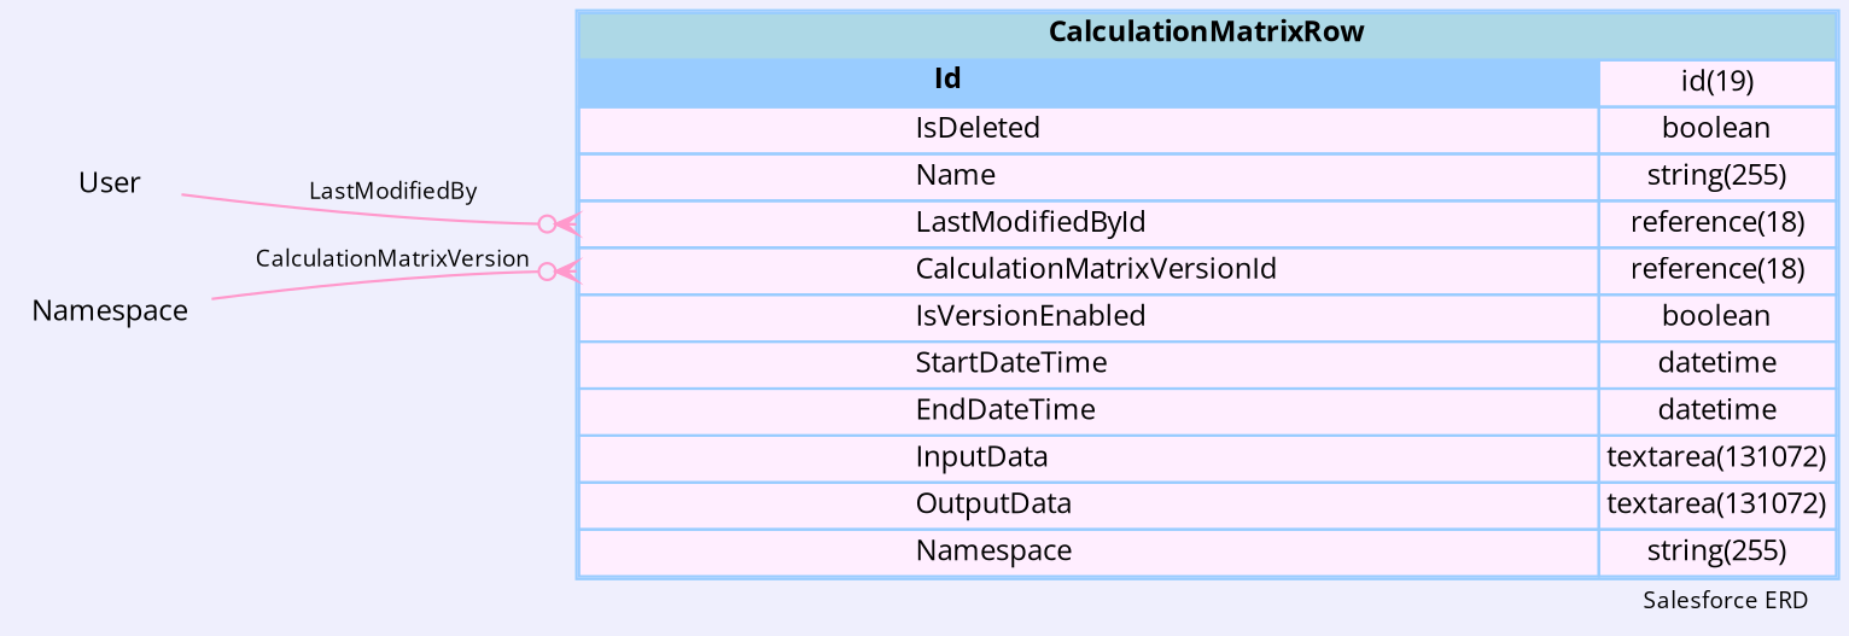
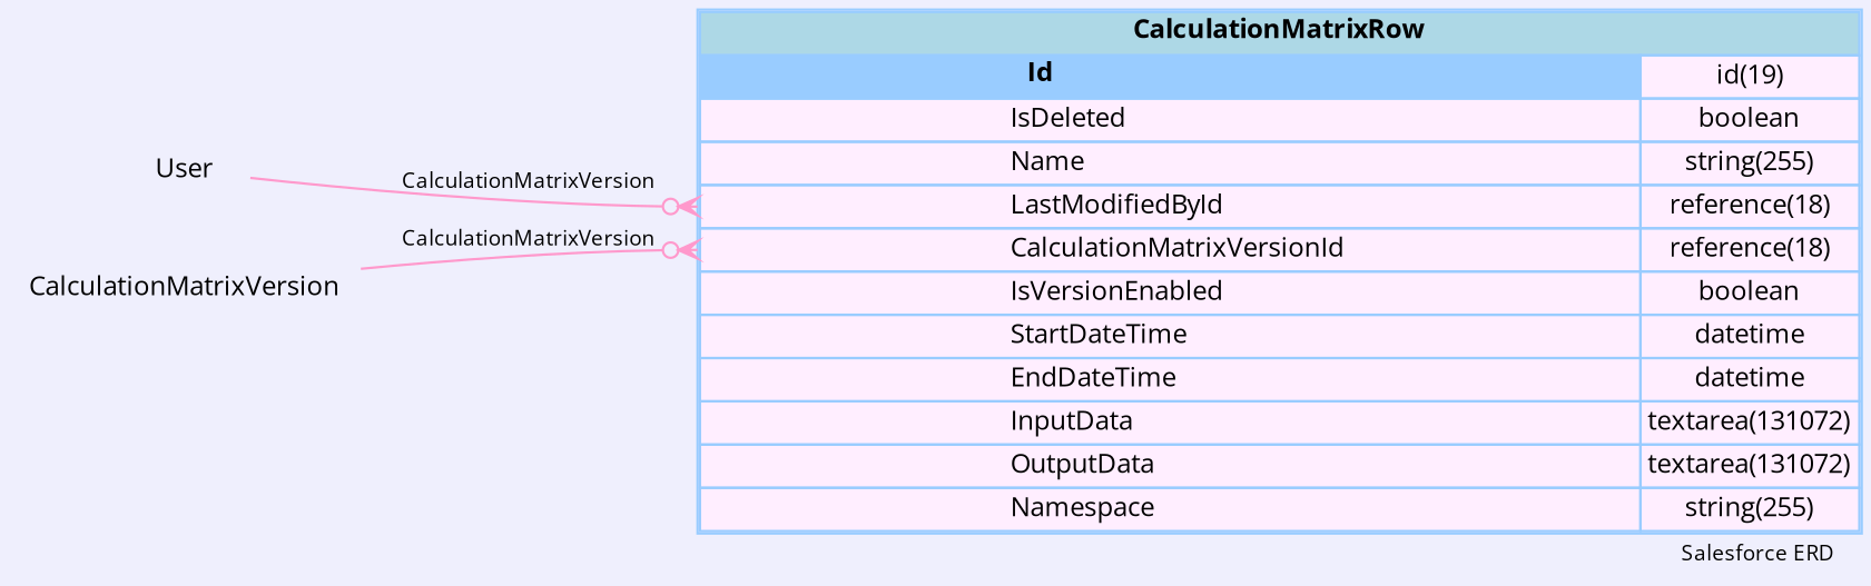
  digraph {
    bgcolor="#efeffd"
    fontname="Open Sans"
    fontsize=9
    label="Salesforce ERD "
    labeljust=r
    nodesep=0.18
    rankdir=RL
    ranksep=0.46
    node [color="#99ccff" fontname="Open Sans" fontsize=11 shape=plaintext]
    edge [arrowhead=none arrowsize=0.8 arrowtail=crowodot color="#ff99cc" dir=back fontname="Open Sans" fontsize=9 headport="Id:e"]
    n1 [label=<                 <table border="1" cellborder="1" cellspacing="0" bgcolor="#ffeeff" >                      <tr><td colspan="3" bgcolor="lightblue"><b>CalculationMatrixRow</b></td></tr>              <tr>                                         <td  bgcolor="#99ccff" port="Id" align="left">                                            <b>Id</b>                                         </td><td>id(19)</td></tr> <tr>                                          <td port="IsDeleted" align="left">                                          IsDeleted                                        </td><td>boolean</td></tr> <tr>                                          <td port="Name" align="left">                                          Name                                        </td><td>string(255)</td></tr> <tr>                                          <td port="LastModifiedById" align="left">                                          LastModifiedById                                        </td><td>reference(18)</td></tr> <tr>                                          <td port="CalculationMatrixVersionId" align="left">                                          CalculationMatrixVersionId                                        </td><td>reference(18)</td></tr> <tr>                                          <td port="IsVersionEnabled" align="left">                                          IsVersionEnabled                                        </td><td>boolean</td></tr> <tr>                                          <td port="StartDateTime" align="left">                                          StartDateTime                                        </td><td>datetime</td></tr> <tr>                                          <td port="EndDateTime" align="left">                                          EndDateTime                                        </td><td>datetime</td></tr> <tr>                                          <td port="InputData" align="left">                                          InputData                                        </td><td>textarea(131072)</td></tr> <tr>                                          <td port="OutputData" align="left">                                          OutputData                                        </td><td>textarea(131072)</td></tr> <tr>                                          <td port="Namespace" align="left">                                          Namespace                                        </td><td>string(255)</td></tr>                             </table>                 > margin=0 shape=none]
    User
-   CalculationMatrixVersion [label=Namespace]
-   n1 -> User [label=LastModifiedBy tailport="LastModifiedById:w"]
+   CalculationMatrixVersion
+   n1 -> User [label=CalculationMatrixVersion tailport="LastModifiedById:w"]
    n1 -> CalculationMatrixVersion [label=CalculationMatrixVersion tailport="CalculationMatrixVersionId:w"]
  }
